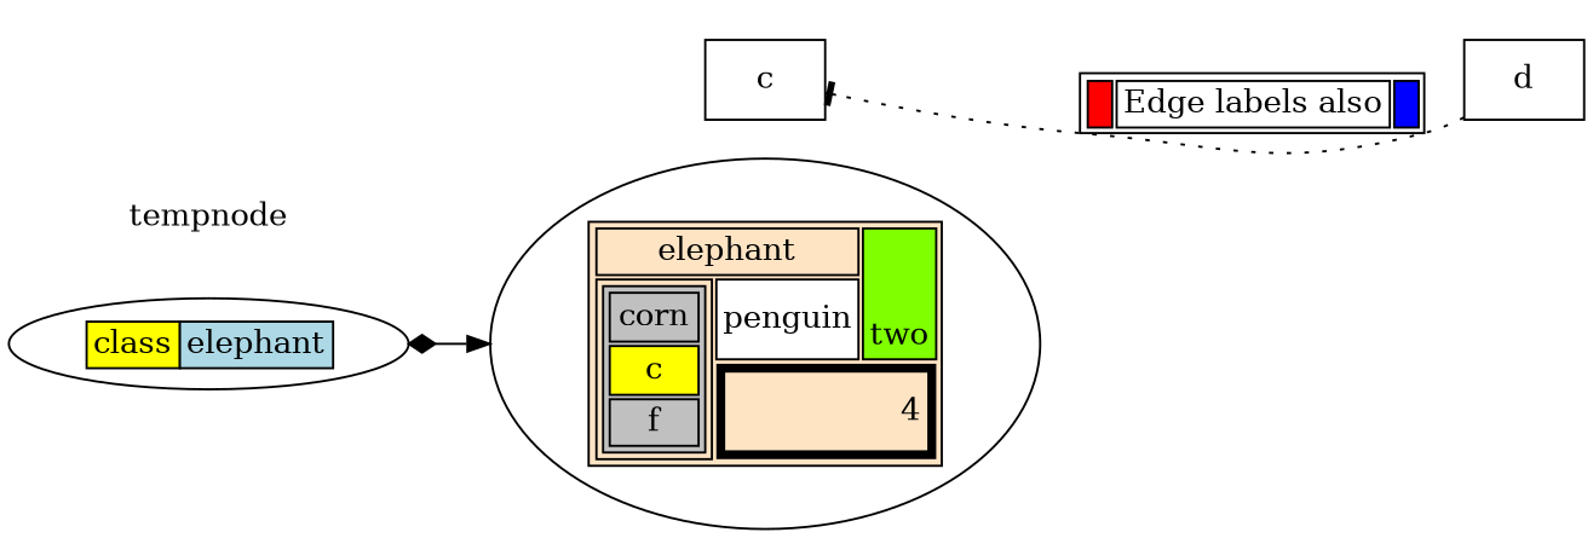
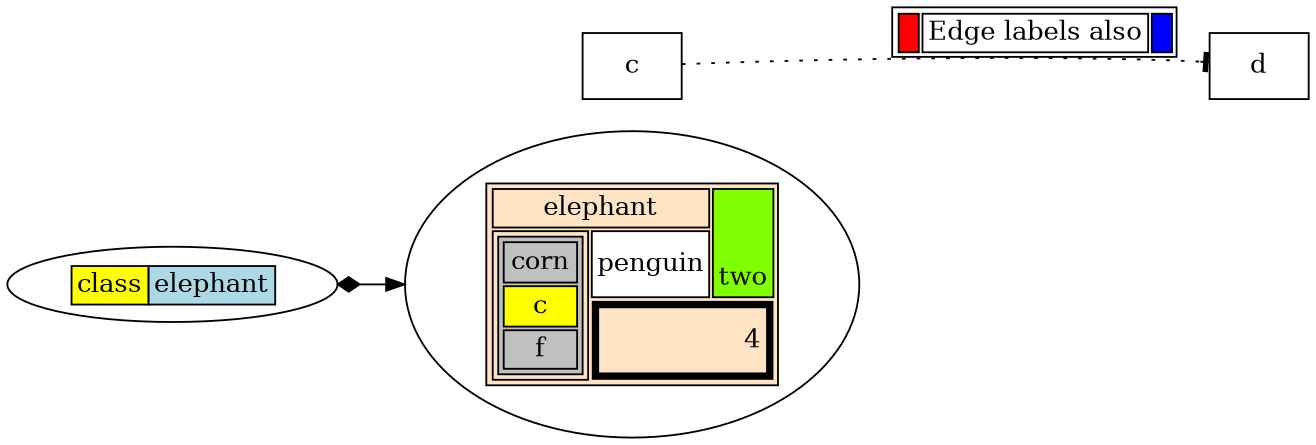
  digraph {
    rankdir=LR
    n1 [label=< <TABLE BGCOLOR="bisque">   <TR>       <TD COLSPAN="3">elephant</TD>        <TD ROWSPAN="2" BGCOLOR="chartreuse"            VALIGN="bottom" ALIGN="right">two</TD>   </TR>   <TR>     <TD COLSPAN="2" ROWSPAN="2">       <TABLE BGCOLOR="grey">         <TR><TD>corn</TD></TR>          <TR><TD BGCOLOR="yellow">c</TD></TR>          <TR><TD>f</TD></TR>        </TABLE>     </TD>     <TD BGCOLOR="white">penguin</TD>    </TR>    <TR>     <TD COLSPAN="2" BORDER="4" ALIGN="right" PORT="there">4</TD>   </TR> </TABLE>>]
    c [shape=box]
-   tempnode [shape=plaintext]
    n4 [label=< <TABLE BORDER="0" CELLBORDER="1" CELLSPACING="0">   <TR><TD ROWSPAN="3" BGCOLOR="yellow">class</TD></TR>   <TR><TD PORT="here" BGCOLOR="lightblue">elephant</TD></TR> </TABLE>>]
    d [shape=box]
    subgraph sub_1 {
      rank=same
      n1
      c
    }
    n4 -> n1 [arrowtail=diamond dir=both headcell=there style=solid tailcell=here]
-   d -> c [arrowhead=tee label=< <TABLE>   <TR>     <TD BGCOLOR="red" WIDTH="10"> </TD>     <TD>Edge labels also</TD>     <TD BGCOLOR="blue" WIDTH="10"> </TD>   </TR> </TABLE>> style=dotted]
+   c -> d [arrowhead=tee label=< <TABLE>   <TR>     <TD BGCOLOR="red" WIDTH="10"> </TD>     <TD>Edge labels also</TD>     <TD BGCOLOR="blue" WIDTH="10"> </TD>   </TR> </TABLE>> style=dotted]
  }
